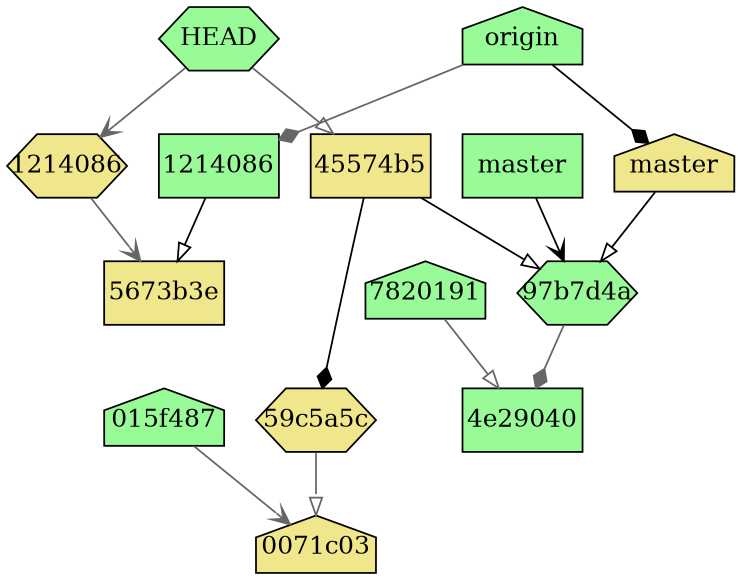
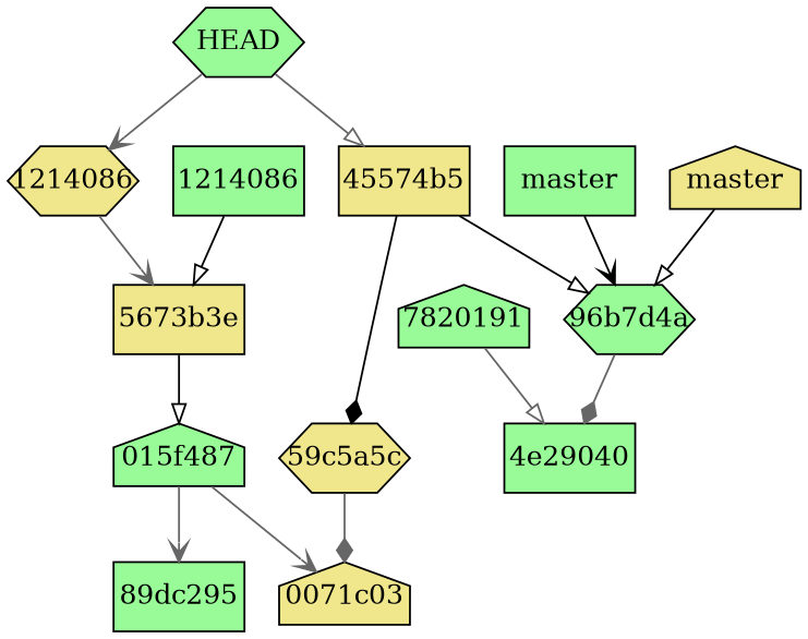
  digraph {
    node [fillcolor=palegreen fixedsize=true shape=box style=filled]
    edge [arrowhead=onormal color=gray40]
    n1 [fillcolor=khaki label="0071c03" shape=house width=0.95]
    n2 [label=7820191 shape=house width=0.95]
    n3 [label="4e29040" width=0.95]
+   n4 [label="89dc295" width=0.95]
    n5 [label="015f487" shape=house width=0.95]
    n6 [fillcolor=khaki label="59c5a5c" shape=hexagon width=0.95]
    n7 [fillcolor=khaki label="45574b5" width=0.95]
-   n8 [label="97b7d4a" shape=hexagon width=0.95]
+   n8 [label="96b7d4a" shape=hexagon width=0.95]
    n9 [fillcolor=khaki label="5673b3e" width=0.95]
    n10 [fillcolor=khaki label=1214086 shape=hexagon width=0.95]
    n11 [label=master width=0.95]
    n12 [label=HEAD shape=hexagon width=0.95]
    n13 [label=1214086 width=0.95]
    n14 [fillcolor=khaki label=master shape=house width=0.95]
-   n15 [label=origin shape=house width=0.95]
    n2 -> n3
    n5 -> n1 [arrowhead=vee]
-   n6 -> n1
+   n5 -> n4 [arrowhead=vee]
+   n6 -> n1 [arrowhead=diamond]
    n7 -> n6 [arrowhead=diamond color=black]
    n7 -> n8 [color=black]
    n8 -> n3 [arrowhead=diamond]
+   n9 -> n5 [color=black]
    n10 -> n9 [arrowhead=vee]
    n11 -> n8 [arrowhead=vee color=black]
    n12 -> n7
    n12 -> n10 [arrowhead=vee]
    n13 -> n9 [color=black]
    n14 -> n8 [color=black]
-   n15 -> n13 [arrowhead=diamond]
-   n15 -> n14 [arrowhead=diamond color=black]
  }
